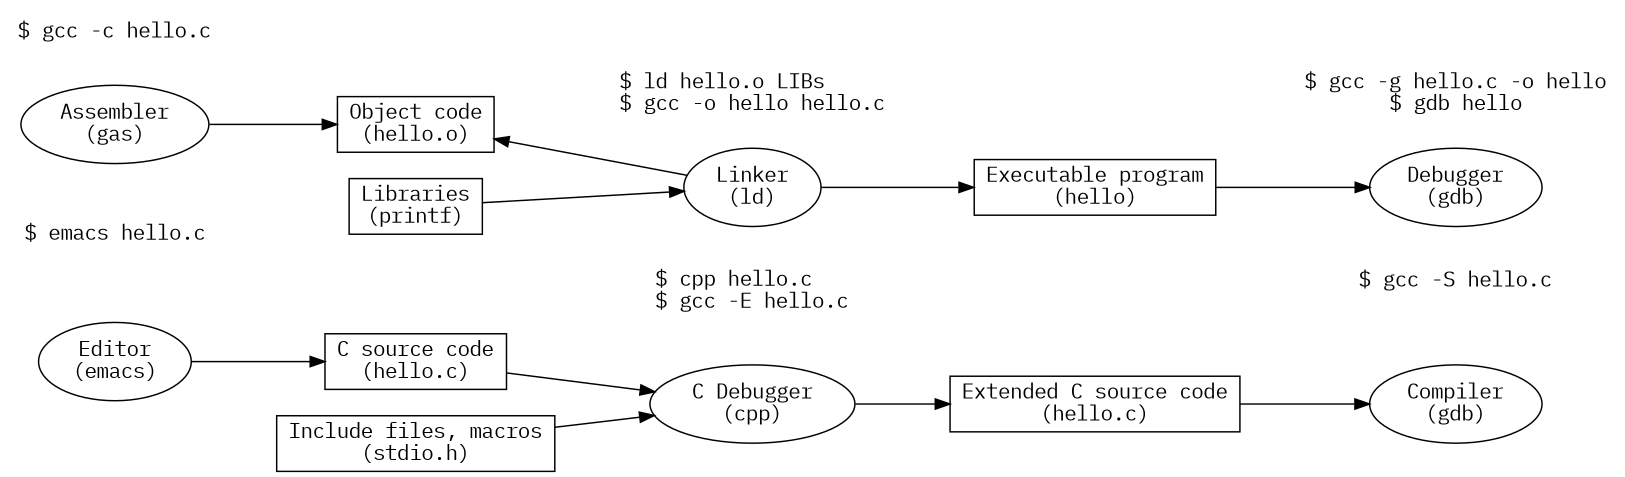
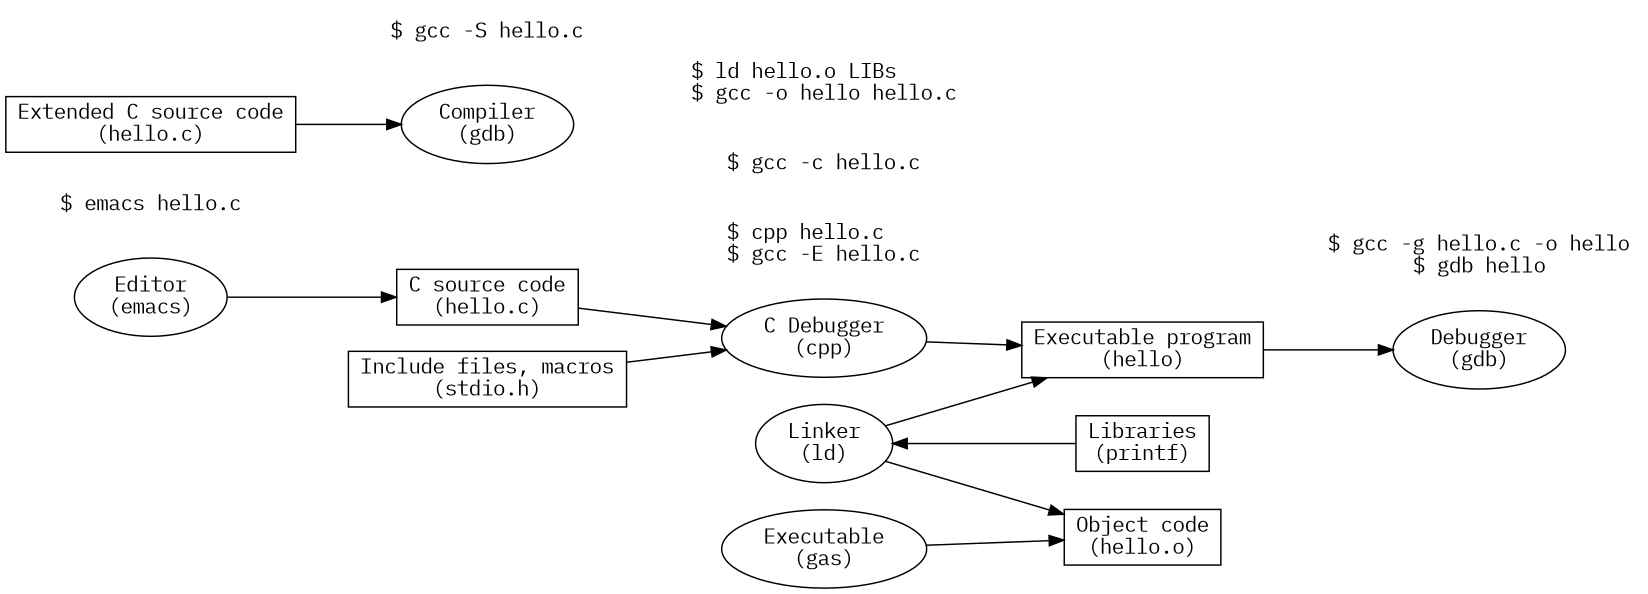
  digraph {
    fontname="IBM Plex Mono"
    rankdir=LR
    node [fontname="IBM Plex Mono"]
    edge [fontname="IBM Plex Mono"]
    n1 [label="Editor\n(emacs)"]
    n2 [label="$ emacs hello.c" shape=plaintext]
    n3 [label="C Debugger\n(cpp)"]
    n4 [label="$ cpp hello.c\l$ gcc -E hello.c" shape=plaintext]
    n5 [label="Compiler\n(gdb)"]
    n6 [label="$ gcc -S hello.c" shape=plaintext]
-   n7 [label="Assembler\n(gas)"]
+   n7 [label="Executable\n(gas)"]
    n8 [label="$ gcc -c hello.c" shape=plaintext]
    n9 [label="Linker\n(ld)"]
    n10 [label="$ ld hello.o LIBs\l$ gcc -o hello hello.c" shape=plaintext]
    n11 [label="Debugger\n(gdb)"]
    n12 [label="$ gcc -g hello.c -o hello\l$ gdb hello" shape=plaintext]
    n13 [label="C source code\n(hello.c)" shape=rect]
    n14 [label="Include files, macros\n(stdio.h)" shape=rect]
    n15 [label="Object code\n(hello.o)" shape=rect]
    n16 [label="Libraries\n(printf)" shape=rect]
    n17 [label="Extended C source code\n(hello.c)" shape=rect]
    n18 [label="Executable program\n(hello)" shape=rect]
    subgraph sub_1 {
      rank=same
      n1
      n2
    }
    subgraph sub_2 {
      rank=same
      n3
      n4
    }
    subgraph sub_3 {
      rank=same
      n5
      n6
    }
    subgraph sub_4 {
      rank=same
      n7
      n8
    }
    subgraph sub_5 {
      rank=same
      n9
      n10
    }
    subgraph sub_6 {
      rank=same
      n11
      n12
    }
    subgraph sub_7 {
      rank=same
      n13
      n14
    }
    subgraph sub_8 {
      rank=same
      n15
      n16
    }
    n1 -> n13
-   n3 -> n17
+   n3 -> n18
    n7 -> n15
    n9 -> n15
    n9 -> n18
    n13 -> n3
    n14 -> n3
    n16 -> n9
    n17 -> n5
    n18 -> n11
  }
